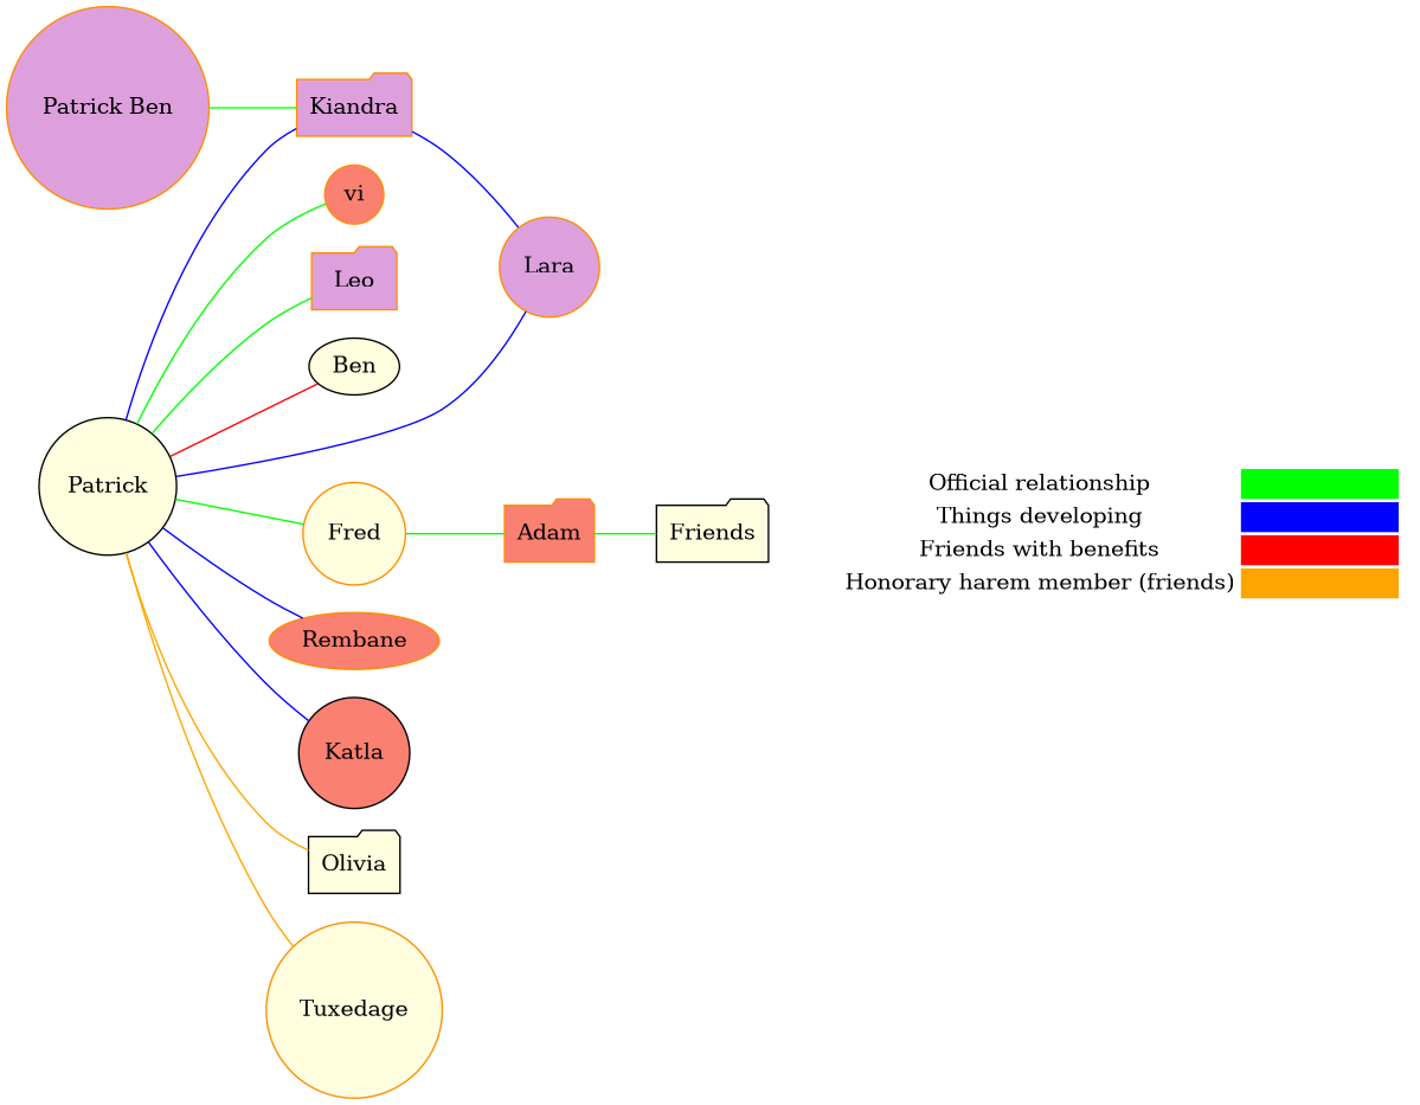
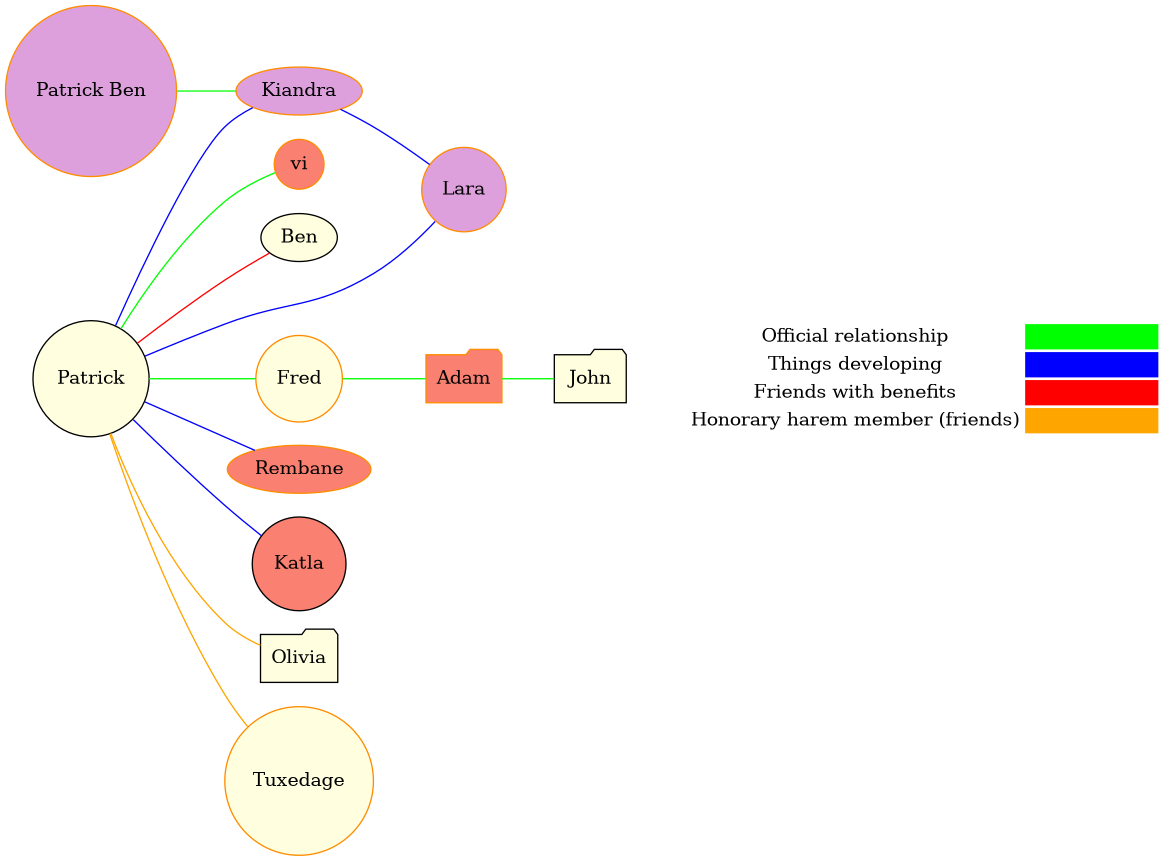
  graph {
    rankdir=LR
    node [shape=circle color=darkorange fillcolor=lightyellow style=filled]
    edge [color=green]
    n1 [label=<       <table border="0">         <tr><td>Official relationship</td><td width="100px" bgcolor="green"></td></tr>         <tr><td>Things developing</td><td width="100px" bgcolor="blue"></td></tr>         <tr><td>Friends with benefits</td><td width="100px" bgcolor="red"></td></tr>         <tr><td>Honorary harem member (friends)</td><td width="100px" bgcolor="orange"></td></tr>       </table>     > shape=none color="" fillcolor="" style=""]
    n2 [color=black label=Patrick]
    n3 [fillcolor=salmon label=vi]
-   n4 [fillcolor=plum label=Leo shape=folder]
    n5 [color=black label=Ben shape=ellipse]
-   n6 [fillcolor=plum label=Kiandra shape=folder]
+   n6 [fillcolor=plum label=Kiandra shape=ellipse]
    n7 [fillcolor=plum label=Lara]
    n8 [label=Fred]
    n9 [fillcolor=salmon label=Rembane shape=ellipse]
    n10 [color=black fillcolor=salmon label=Katla]
    n11 [color=black label=Olivia shape=folder]
    n12 [label=Tuxedage]
    n13 [fillcolor=salmon label=Adam shape=folder]
    n14 [fillcolor=plum label="Patrick Ben"]
-   n15 [color=black label=Friends shape=folder]
+   n15 [color=black label=John shape=folder]
    subgraph sub_1 {
      rank=sink
      n1
    }
    n2 -- n3
-   n2 -- n4
    n2 -- n5 [color=red]
    n2 -- n6 [color=blue]
    n2 -- n7 [color=blue]
    n2 -- n8
    n2 -- n9 [color=blue]
    n2 -- n10 [color=blue]
    n2 -- n11 [color=orange]
    n2 -- n12 [color=orange]
    n6 -- n7 [color=blue]
    n8 -- n13
    n13 -- n15
    n14 -- n6
  }
